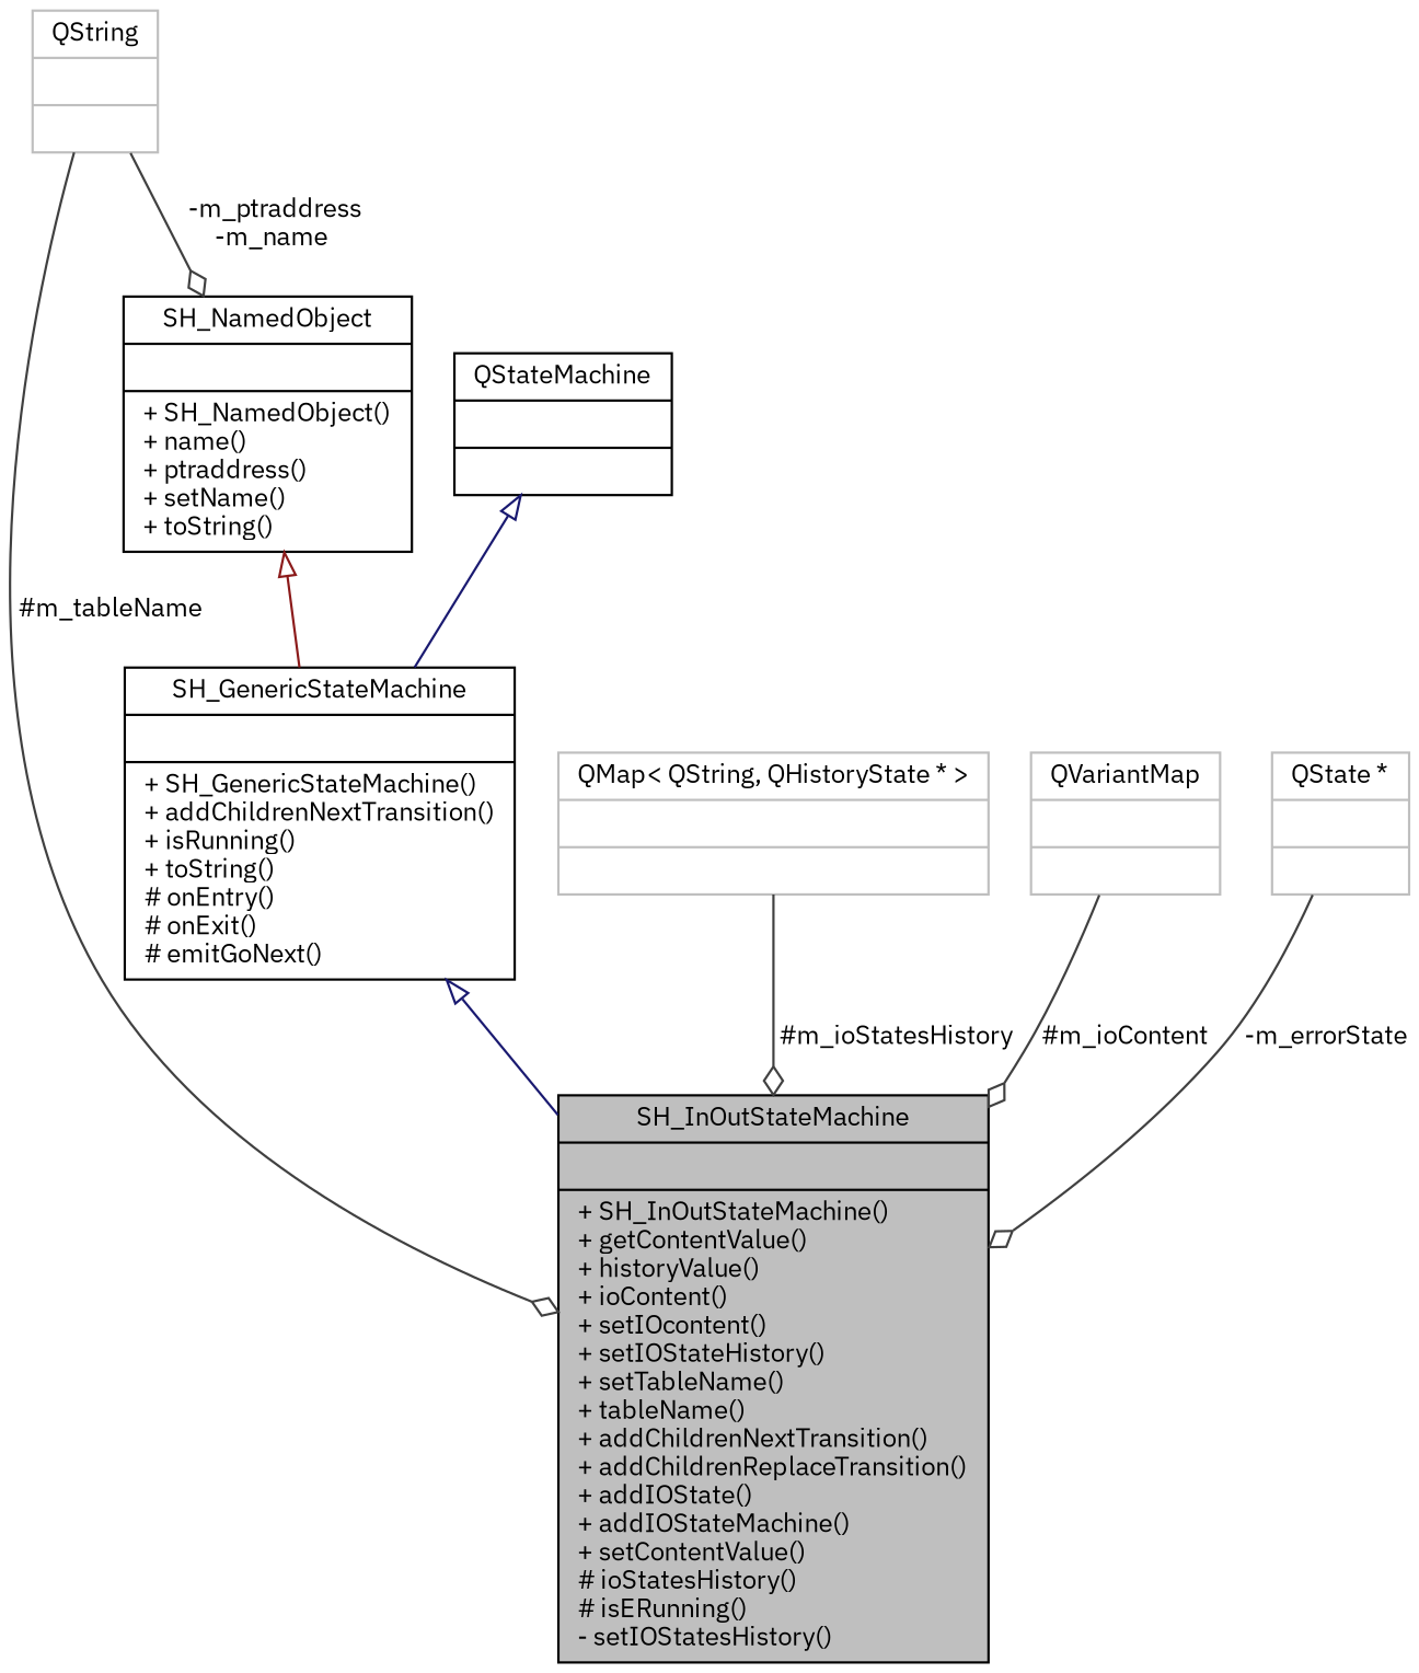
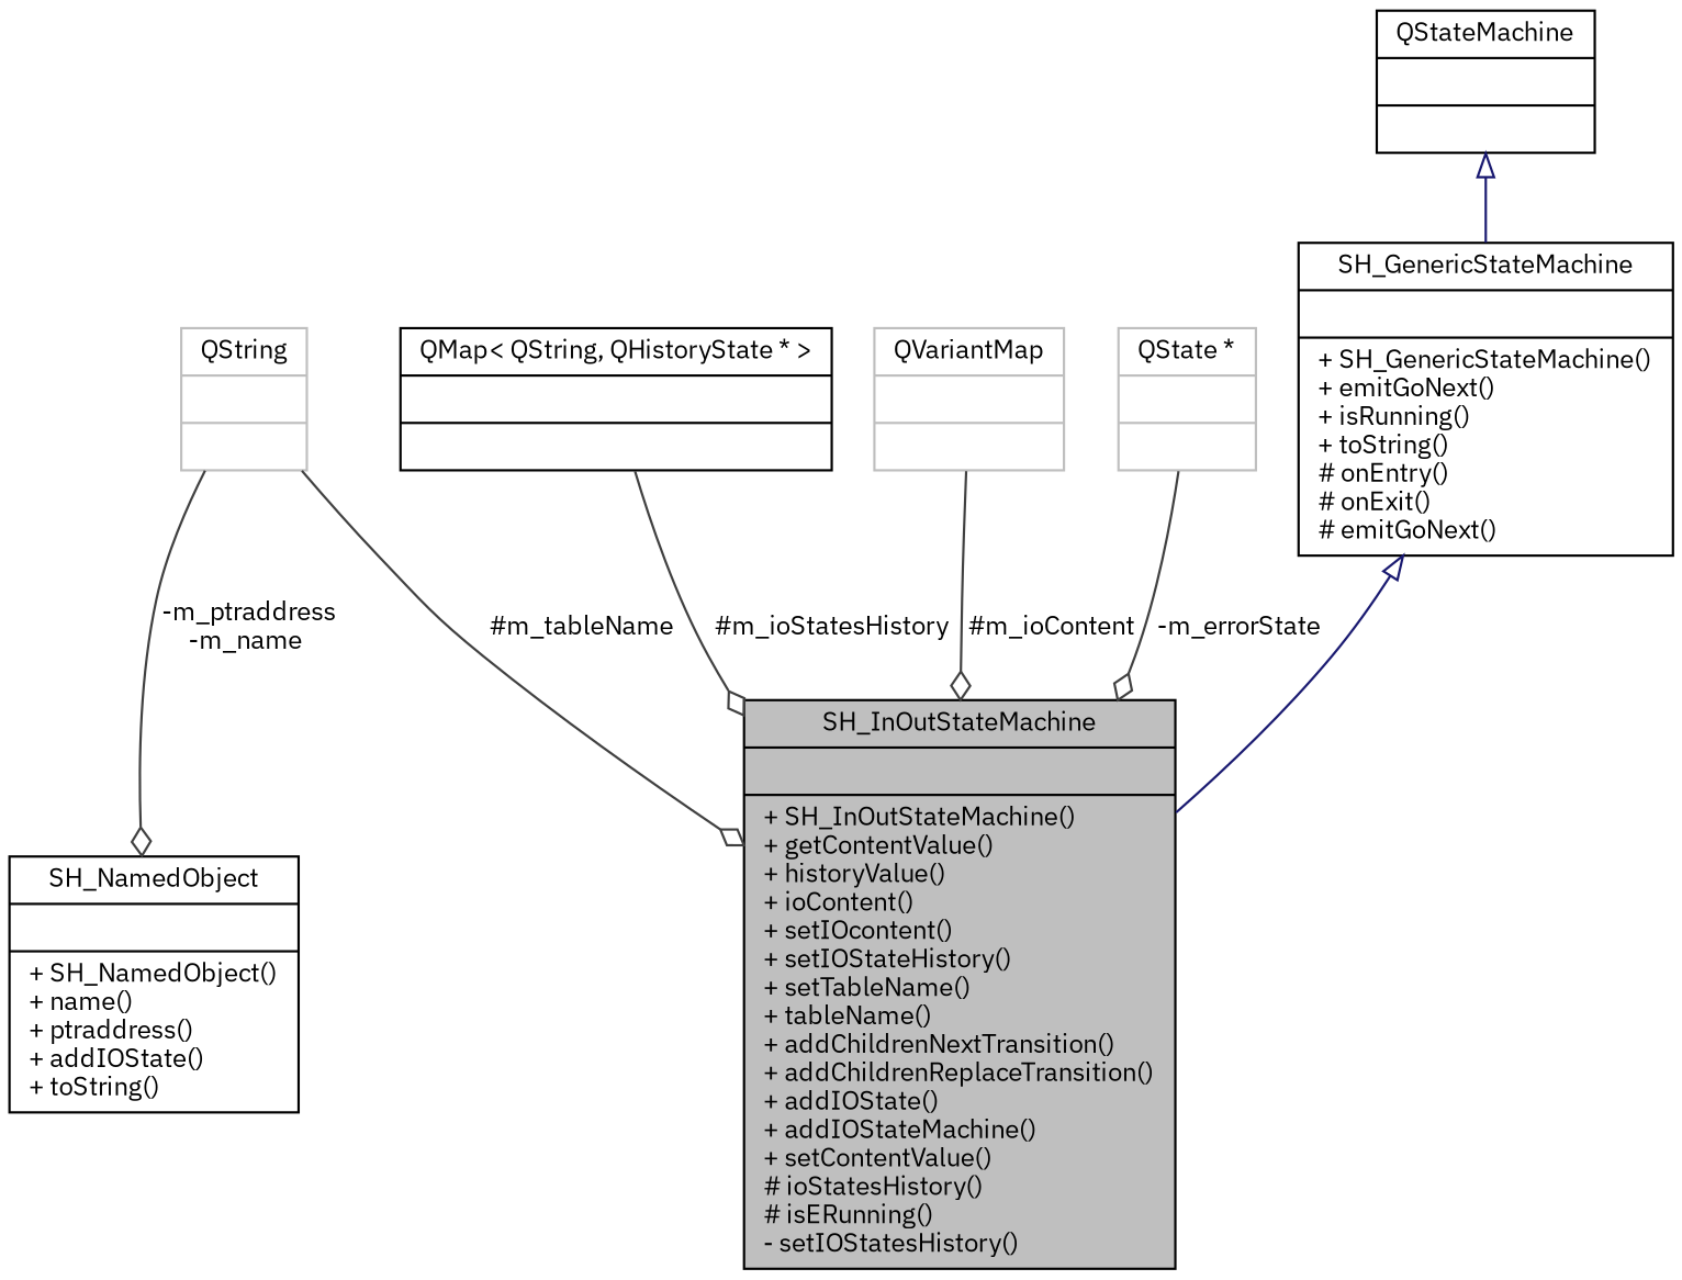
  digraph {
    fontname="IBM Plex Sans"
    node [color=black fontname="IBM Plex Sans" fontsize=11 shape=record]
    edge [color=grey25 fontname="IBM Plex Sans" fontsize=11 labelfontname=Verdana labelfontsize=11 style=solid arrowhead=odiamond]
    n1 [fillcolor=grey75 fontcolor=black height=0.2 label="{SH_InOutStateMachine\n||+ SH_InOutStateMachine()\l+ getContentValue()\l+ historyValue()\l+ ioContent()\l+ setIOcontent()\l+ setIOStateHistory()\l+ setTableName()\l+ tableName()\l+ addChildrenNextTransition()\l+ addChildrenReplaceTransition()\l+ addIOState()\l+ addIOStateMachine()\l+ setContentValue()\l# ioStatesHistory()\l# isERunning()\l- setIOStatesHistory()\l}" style=filled width=0.4]
-   n2 [height=0.2 label="{SH_GenericStateMachine\n||+ SH_GenericStateMachine()\l+ addChildrenNextTransition()\l+ isRunning()\l+ toString()\l# onEntry()\l# onExit()\l# emitGoNext()\l}" width=0.4]
+   n2 [height=0.2 label="{SH_GenericStateMachine\n||+ SH_GenericStateMachine()\l+ emitGoNext()\l+ isRunning()\l+ toString()\l# onEntry()\l# onExit()\l# emitGoNext()\l}" width=0.4]
    n3 [height=0.2 label="{QStateMachine\n||}" width=0.4]
-   n4 [height=0.2 label="{SH_NamedObject\n||+ SH_NamedObject()\l+ name()\l+ ptraddress()\l+ setName()\l+ toString()\l}" width=0.4]
+   n4 [height=0.2 label="{SH_NamedObject\n||+ SH_NamedObject()\l+ name()\l+ ptraddress()\l+ addIOState()\l+ toString()\l}" width=0.4]
    n5 [color=grey75 height=0.2 label="{QString\n||}" width=0.4]
-   n6 [color=grey75 height=0.2 label="{QMap\< QString, QHistoryState * \>\n||}" width=0.4]
+   n6 [height=0.2 label="{QMap\< QString, QHistoryState * \>\n||}" width=0.4]
    n7 [color=grey75 height=0.2 label="{QVariantMap\n||}" width=0.4]
    n8 [color=grey75 height=0.2 label="{QState *\n||}" width=0.4]
    n2 -> n1 [arrowtail=onormal color=midnightblue dir=back arrowhead=""]
    n3 -> n2 [arrowtail=onormal color=midnightblue dir=back arrowhead=""]
-   n4 -> n2 [arrowtail=onormal color=firebrick4 dir=back arrowhead=""]
    n5 -> n1 [label=" #m_tableName"]
    n5 -> n4 [label=" -m_ptraddress\n-m_name"]
    n6 -> n1 [label=" #m_ioStatesHistory"]
    n7 -> n1 [label=" #m_ioContent"]
    n8 -> n1 [label=" -m_errorState"]
  }
